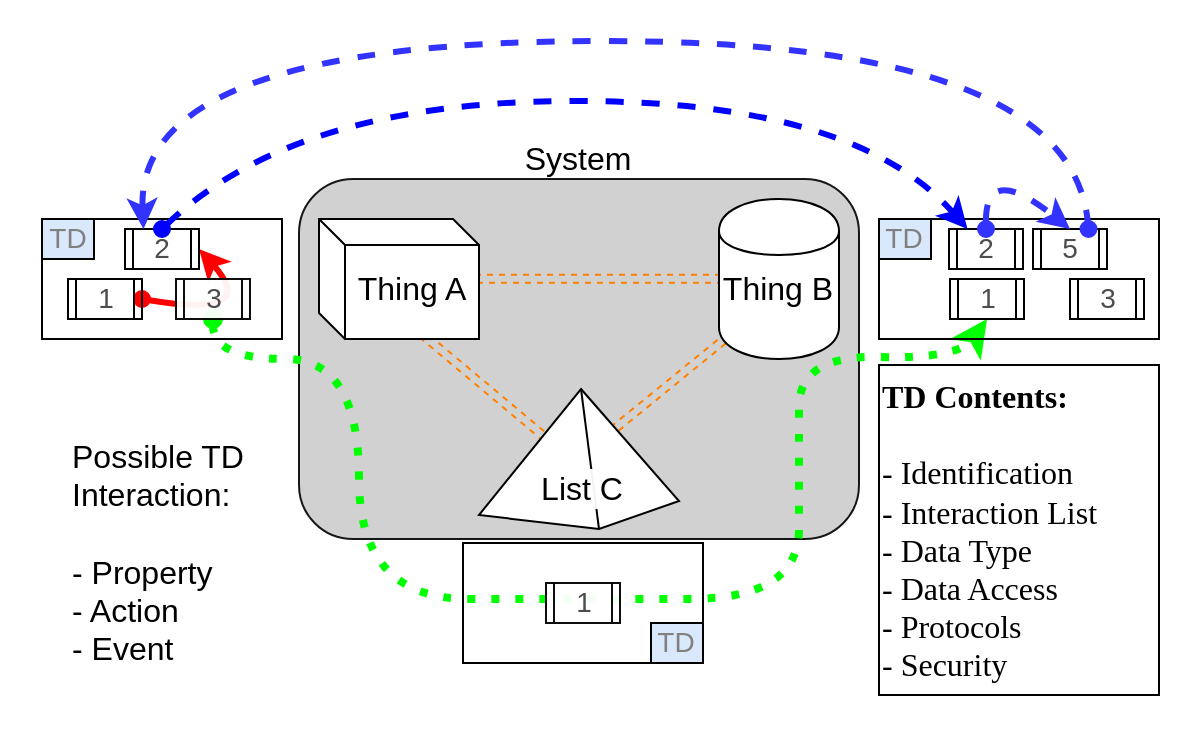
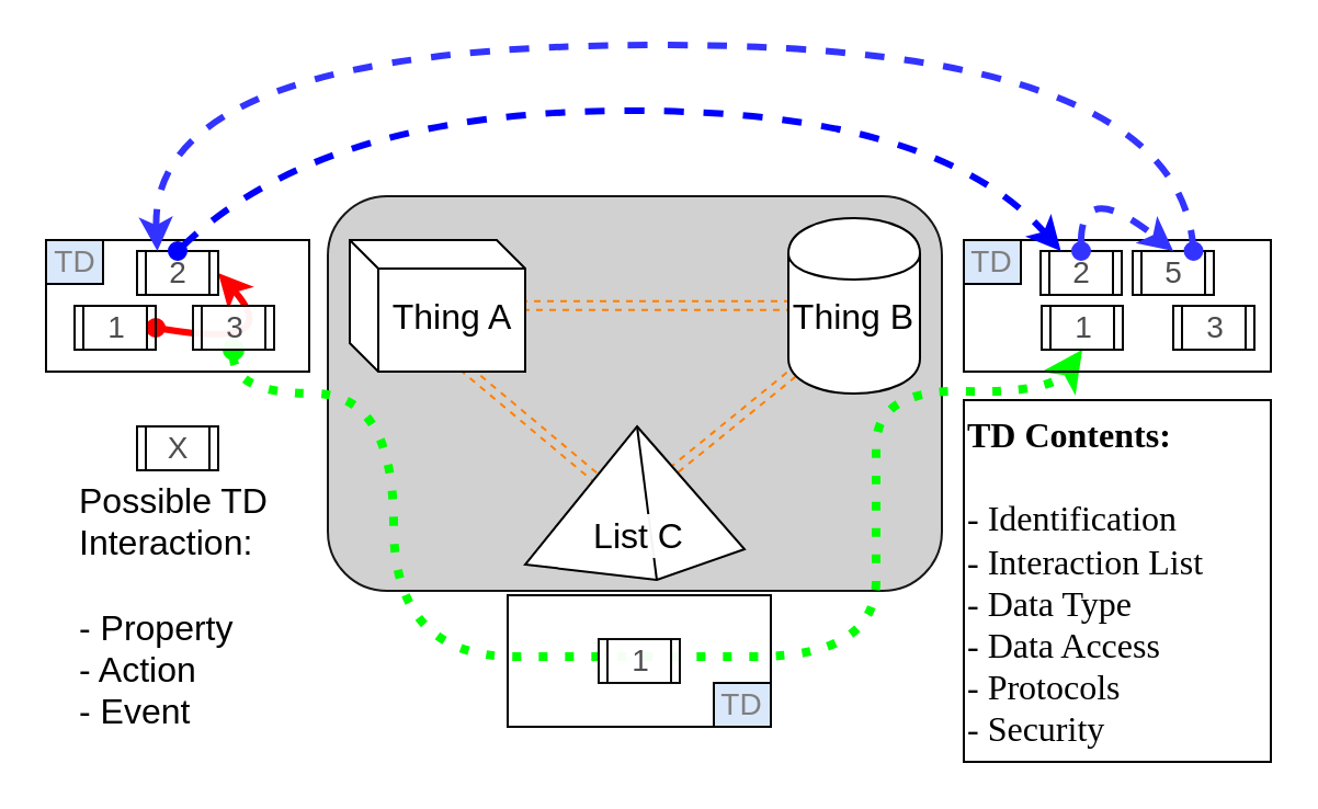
  <mxCell id="0" />
  <mxCell id="1" parent="0" />
  <mxCell id="2" value="" style="rounded=1;whiteSpace=wrap;html=1;shadow=0;strokeColor=#000000;strokeWidth=1;fillColor=#CCCCCC;fontSize=14;fontColor=#3333FF;align=center;opacity=90;" parent="1" vertex="1"><mxGeometry x="149" y="89" width="280" height="180" as="geometry" /></mxCell>
  <mxCell id="3" value="" style="endArrow=none;dashed=1;html=1;strokeColor=#FF8000;fontSize=14;fontColor=#3333FF;entryX=0.5;entryY=0.8;shape=link;entryPerimeter=0;exitX=0.5;exitY=0;" parent="1" source="18" target="9" edge="1"><mxGeometry width="50" height="50" relative="1" as="geometry"><mxPoint x="271" y="215" as="sourcePoint" /><mxPoint x="216.922" y="171.019" as="targetPoint" /></mxGeometry></mxCell>
  <mxCell id="4" value="" style="endArrow=none;dashed=1;html=1;strokeColor=#FF8000;fontSize=14;fontColor=#000000;entryX=0.5;entryY=0.6;entryPerimeter=0;shape=link;exitX=0.379;exitY=-0.027;exitPerimeter=0;" parent="1" source="18" target="10" edge="1"><mxGeometry width="50" height="50" relative="1" as="geometry"><mxPoint x="309" y="214" as="sourcePoint" /><mxPoint x="359" y="174" as="targetPoint" /></mxGeometry></mxCell>
  <mxCell id="5" value="" style="endArrow=none;dashed=1;html=1;strokeColor=#FF8000;fontSize=14;fontColor=#3333FF;entryX=0.833;entryY=0.499;exitX=0.375;exitY=0.499;shape=link;exitPerimeter=0;entryPerimeter=0;" parent="1" source="9" target="10" edge="1"><mxGeometry width="50" height="50" relative="1" as="geometry"><mxPoint x="240.922" y="138.922" as="sourcePoint" /><mxPoint x="360.922" y="138.922" as="targetPoint" /></mxGeometry></mxCell>
  <mxCell id="6" value="" style="rounded=0;whiteSpace=wrap;html=1;shadow=0;strokeColor=#000000;strokeWidth=1;fillColor=none;fontSize=14;fontColor=#000000;align=center;" parent="1" vertex="1"><mxGeometry x="20.5" y="109" width="120" height="60" as="geometry" /></mxCell>
  <mxCell id="7" value="" style="curved=1;endArrow=classic;html=1;strokeColor=#FF0000;fontSize=14;fontColor=#000000;entryX=1;entryY=0.5;exitX=1;exitY=0.5;endFill=1;strokeWidth=3;startArrow=oval;startFill=1;" parent="1" source="13" target="14" edge="1"><mxGeometry width="50" height="50" relative="1" as="geometry"><mxPoint x="8.5" y="224" as="sourcePoint" /><mxPoint x="58.5" y="174" as="targetPoint" /><Array as="points"><mxPoint x="130.5" y="159" /></Array></mxGeometry></mxCell>
  <mxCell id="8" value="" style="curved=1;endArrow=classic;html=1;strokeColor=#00FF00;fontSize=14;fontColor=#000000;entryX=0.5;entryY=1;exitX=0.5;exitY=1;dashed=1;dashPattern=1 2;strokeWidth=4;startArrow=oval;startFill=1;" parent="1" source="15" target="24" edge="1"><mxGeometry width="50" height="50" relative="1" as="geometry"><mxPoint x="91.714" y="159.143" as="sourcePoint" /><mxPoint x="514.571" y="159.143" as="targetPoint" /><Array as="points"><mxPoint x="106" y="179" /><mxPoint x="179" y="179" /><mxPoint x="179" y="299" /><mxPoint x="289" y="299" /><mxPoint x="399" y="299" /><mxPoint x="399" y="229" /><mxPoint x="399" y="177" /><mxPoint x="479" y="179" /></Array></mxGeometry></mxCell>
  <mxCell id="9" value="" style="shape=cube;whiteSpace=wrap;html=1;boundedLbl=1;shadow=0;strokeColor=#000000;strokeWidth=1;fillColor=#ffffff;fontSize=16;fontColor=#3333FF;align=center;size=13;" parent="1" vertex="1"><mxGeometry x="159" y="109" width="80" height="60" as="geometry" /></mxCell>
  <mxCell id="10" value="&lt;span style=&quot;color: rgb(0 , 0 , 0) ; font-family: &amp;#34;helvetica&amp;#34; , &amp;#34;arial&amp;#34; , sans-serif ; font-size: 0px&quot;&gt;%3CmxGraphModel%3E%3Croot%3E%3CmxCell%20id%3D%220%22%2F%3E%3CmxCell%20id%3D%221%22%20parent%3D%220%22%2F%3E%3CmxCell%20id%3D%222%22%20value%3D%22Thing%20C%22%20style%3D%22text%3Bhtml%3D1%3BstrokeColor%3Dnone%3BfillColor%3D%23ffffff%3Balign%3Dcenter%3BverticalAlign%3Dmiddle%3BwhiteSpace%3Dwrap%3Brounded%3D1%3Bshadow%3D0%3BfontSize%3D16%3BfontColor%3D%23000000%3Bopacity%3D95%3B%22%20vertex%3D%221%22%20parent%3D%221%22%3E%3CmxGeometry%20x%3D%22240%22%20y%3D%22264%22%20width%3D%2268%22%20height%3D%2220%22%20as%3D%22geometry%22%2F%3E%3C%2FmxCell%3E%3C%2Froot%3E%3C%2FmxGraphModel%3E&lt;/span&gt;&lt;span style=&quot;color: rgb(0 , 0 , 0) ; font-family: &amp;#34;helvetica&amp;#34; , &amp;#34;arial&amp;#34; , sans-serif ; font-size: 0px ; white-space: nowrap&quot;&gt;%3CmxGraphModel%3E%3Croot%3E%3CmxCell%20id%3D%220%22%2F%3E%3CmxCell%20id%3D%221%22%20parent%3D%220%22%2F%3E%3CmxCell%20id%3D%222%22%20value%3D%22Thing%20C%22%20style%3D%22text%3Bhtml%3D1%3BstrokeColor%3Dnone%3BfillColor%3D%23ffffff%3Balign%3Dcenter%3BverticalAlign%3Dmiddle%3BwhiteSpace%3Dwrap%3Brounded%3D1%3Bshadow%3D0%3BfontSize%3D16%3BfontColor%3D%23000000%3Bopacity%3D95%3B%22%20vertex%3D%221%22%20parent%3D%221%22%3E%3CmxGeometry%20x%3D%22240%22%20y%3D%22264%22%20width%3D%2268%22%20height%3D%2220%22%20as%3D%22geometry%22%2F%3E%3C%2FmxCell%3E%3C%2Froot%3E%3C%2FmxGraphModel%3E&lt;/span&gt;" style="shape=cylinder;whiteSpace=wrap;html=1;boundedLbl=1;shadow=0;strokeColor=#000000;strokeWidth=1;fillColor=#ffffff;fontSize=16;fontColor=#3333FF;align=center;" parent="1" vertex="1"><mxGeometry x="359" y="99" width="60" height="80" as="geometry" /></mxCell>
  <mxCell id="11" value="" style="verticalLabelPosition=bottom;verticalAlign=top;html=1;shape=mxgraph.basic.pyramid;dx1=0.51;dx2=0.6;dy1=0.9;dy2=0.8;shadow=0;strokeColor=#000000;strokeWidth=1;fillColor=#ffffff;fontSize=14;fontColor=#3333FF;align=center;" parent="1" vertex="1"><mxGeometry x="239" y="194" width="100" height="70" as="geometry" /></mxCell>
  <mxCell id="12" value="TD" style="text;html=1;strokeColor=#000000;fillColor=#dae8fc;align=center;verticalAlign=middle;whiteSpace=wrap;rounded=0;shadow=0;fontSize=14;fontColor=#808080;" parent="1" vertex="1"><mxGeometry x="20.5" y="109" width="26" height="20" as="geometry" /></mxCell>
  <mxCell id="13" value="1" style="shape=process;whiteSpace=wrap;html=1;shadow=0;strokeColor=#000000;strokeWidth=1;fillColor=none;fontSize=14;fontColor=#4D4D4D;align=center;" parent="1" vertex="1"><mxGeometry x="33.5" y="139" width="37" height="20" as="geometry" /></mxCell>
  <mxCell id="14" value="2" style="shape=process;whiteSpace=wrap;html=1;shadow=0;strokeColor=#000000;strokeWidth=1;fillColor=none;fontSize=14;fontColor=#4D4D4D;align=center;" parent="1" vertex="1"><mxGeometry x="62" y="114" width="37" height="20" as="geometry" /></mxCell>
  <mxCell id="15" value="3" style="shape=process;whiteSpace=wrap;html=1;shadow=0;strokeColor=#000000;strokeWidth=1;fillColor=#ffffff;fontSize=14;fontColor=#4D4D4D;align=center;opacity=95;" parent="1" vertex="1"><mxGeometry x="87.5" y="139" width="37" height="20" as="geometry" /></mxCell>
+ <mxCell id="16" value="X" style="shape=process;whiteSpace=wrap;html=1;shadow=0;strokeColor=#000000;strokeWidth=1;fillColor=none;fontSize=14;fontColor=#4D4D4D;align=center;" parent="1" vertex="1"><mxGeometry x="62" y="194" width="37" height="20" as="geometry" /></mxCell>
  <mxCell id="17" value="&lt;font style=&quot;font-size: 16px;&quot;&gt;&lt;span style=&quot;font-size: 16px;&quot;&gt;Possible TD Interaction:&lt;/span&gt;&lt;br style=&quot;font-size: 16px;&quot;&gt;&lt;font style=&quot;font-size: 16px;&quot; color=&quot;#ffffff&quot;&gt;asda&lt;/font&gt;&lt;br style=&quot;font-size: 16px;&quot;&gt;&lt;span style=&quot;font-size: 16px;&quot;&gt;- Property&lt;/span&gt;&lt;br style=&quot;font-size: 16px;&quot;&gt;&lt;span style=&quot;font-size: 16px;&quot;&gt;- Action&lt;/span&gt;&lt;br style=&quot;font-size: 16px;&quot;&gt;&lt;span style=&quot;font-size: 16px;&quot;&gt;- Event&lt;/span&gt;&lt;/font&gt;&lt;br style=&quot;font-size: 16px;&quot;&gt;" style="text;html=1;strokeColor=none;fillColor=none;align=left;verticalAlign=middle;whiteSpace=wrap;rounded=0;shadow=0;fontSize=16;fontColor=#000000;" parent="1" vertex="1"><mxGeometry x="33.5" y="221" width="120" height="110" as="geometry" /></mxCell>
  <mxCell id="18" value="List C" style="text;html=1;strokeColor=none;fillColor=#ffffff;align=center;verticalAlign=middle;whiteSpace=wrap;rounded=1;shadow=0;fontSize=16;fontColor=#000000;opacity=95;" parent="1" vertex="1"><mxGeometry x="257" y="234" width="68" height="20" as="geometry" /></mxCell>
  <mxCell id="19" value="" style="rounded=0;whiteSpace=wrap;html=1;shadow=0;strokeColor=#000000;strokeWidth=1;fillColor=none;fontSize=14;fontColor=#000000;align=center;" parent="1" vertex="1"><mxGeometry x="231" y="271" width="120" height="60" as="geometry" /></mxCell>
  <mxCell id="20" value="TD" style="text;html=1;strokeColor=#000000;fillColor=#dae8fc;align=center;verticalAlign=middle;whiteSpace=wrap;rounded=0;shadow=0;fontSize=14;fontColor=#808080;" parent="1" vertex="1"><mxGeometry x="325" y="311" width="26" height="20" as="geometry" /></mxCell>
  <mxCell id="21" value="1" style="shape=process;whiteSpace=wrap;html=1;shadow=0;strokeColor=#000000;strokeWidth=1;fillColor=#ffffff;fontSize=14;fontColor=#4D4D4D;align=center;opacity=95;" parent="1" vertex="1"><mxGeometry x="272.5" y="291" width="37" height="20" as="geometry" /></mxCell>
  <mxCell id="22" value="" style="rounded=0;whiteSpace=wrap;html=1;shadow=0;strokeColor=#000000;strokeWidth=1;fillColor=none;fontSize=14;fontColor=#000000;align=center;" parent="1" vertex="1"><mxGeometry x="439" y="109" width="140" height="60" as="geometry" /></mxCell>
  <mxCell id="23" value="TD" style="text;html=1;strokeColor=#000000;fillColor=#dae8fc;align=center;verticalAlign=middle;whiteSpace=wrap;rounded=0;shadow=0;fontSize=14;fontColor=#808080;" parent="1" vertex="1"><mxGeometry x="439" y="109" width="26" height="20" as="geometry" /></mxCell>
  <mxCell id="24" value="1" style="shape=process;whiteSpace=wrap;html=1;shadow=0;strokeColor=#000000;strokeWidth=1;fillColor=none;fontSize=14;fontColor=#4D4D4D;align=center;" parent="1" vertex="1"><mxGeometry x="474.5" y="139" width="37" height="20" as="geometry" /></mxCell>
  <mxCell id="25" value="3" style="shape=process;whiteSpace=wrap;html=1;shadow=0;strokeColor=#000000;strokeWidth=1;fillColor=none;fontSize=14;fontColor=#4D4D4D;align=center;" parent="1" vertex="1"><mxGeometry x="534.5" y="139" width="37" height="20" as="geometry" /></mxCell>
  <mxCell id="26" value="2" style="shape=process;whiteSpace=wrap;html=1;shadow=0;strokeColor=#000000;strokeWidth=1;fillColor=#ffffff;fontSize=14;fontColor=#4D4D4D;align=center;" parent="1" vertex="1"><mxGeometry x="474" y="114" width="37" height="20" as="geometry" /></mxCell>
  <mxCell id="27" value="5" style="shape=process;whiteSpace=wrap;html=1;shadow=0;strokeColor=#000000;strokeWidth=1;fillColor=#ffffff;fontSize=14;fontColor=#4D4D4D;align=center;" parent="1" vertex="1"><mxGeometry x="516" y="114" width="37" height="20" as="geometry" /></mxCell>
  <mxCell id="28" value="" style="curved=1;endArrow=classic;html=1;strokeColor=#0000FF;fontSize=14;fontColor=#000000;exitX=0.5;exitY=0;entryX=0.25;entryY=0;dashed=1;strokeWidth=3;startArrow=oval;startFill=1;" parent="1" source="14" target="26" edge="1"><mxGeometry width="50" height="50" relative="1" as="geometry"><mxPoint x="69" y="89" as="sourcePoint" /><mxPoint x="119" y="39" as="targetPoint" /><Array as="points"><mxPoint x="147" y="50" /><mxPoint x="427" y="50" /></Array></mxGeometry></mxCell>
  <mxCell id="29" value="" style="curved=1;endArrow=classic;html=1;strokeColor=#3333FF;fontSize=14;fontColor=#000000;exitX=0.5;exitY=0;entryX=0.5;entryY=0;dashed=1;strokeWidth=3;startArrow=oval;startFill=1;" parent="1" source="26" target="27" edge="1"><mxGeometry width="50" height="50" relative="1" as="geometry"><mxPoint x="509" y="69" as="sourcePoint" /><mxPoint x="559" y="19" as="targetPoint" /><Array as="points"><mxPoint x="492" y="80" /></Array></mxGeometry></mxCell>
  <mxCell id="30" value="" style="curved=1;endArrow=oval;html=1;strokeColor=#3333FF;fontSize=14;fontColor=#000000;exitX=0.25;exitY=0;startArrow=classic;startFill=1;endFill=1;dashed=1;strokeWidth=3;entryX=0.75;entryY=0;" parent="1" source="14" target="27" edge="1"><mxGeometry width="50" height="50" relative="1" as="geometry"><mxPoint x="129" y="29" as="sourcePoint" /><mxPoint x="535" y="114" as="targetPoint" /><Array as="points"><mxPoint x="67" y="20" /><mxPoint x="535" y="20" /></Array></mxGeometry></mxCell>
  <mxCell id="31" value="&lt;span style=&quot;font-size: 16px&quot;&gt;&lt;font face=&quot;Times New Roman&quot; style=&quot;font-size: 16px&quot;&gt;&lt;b&gt;TD Contents:&lt;br&gt;&lt;/b&gt;&lt;font color=&quot;#ffffff&quot; style=&quot;font-size: 16px&quot;&gt;asd&lt;/font&gt;&lt;br&gt;- Identification&lt;br&gt;- Interaction List&lt;br&gt;- Data Type&lt;br&gt;- Data Access&lt;br&gt;- Protocols&lt;br&gt;- Security&amp;nbsp;&lt;/font&gt;&lt;br&gt;&lt;/span&gt;" style="text;html=1;strokeColor=#000000;fillColor=none;align=left;verticalAlign=top;whiteSpace=wrap;rounded=0;shadow=0;glass=0;fontSize=14;fontColor=#000000;" parent="1" vertex="1"><mxGeometry x="439" y="182" width="140" height="165" as="geometry" /></mxCell>
- <mxCell id="32" value="System" style="text;html=1;strokeColor=none;fillColor=none;align=center;verticalAlign=middle;whiteSpace=wrap;rounded=0;dashed=1;fontSize=16;" parent="1" vertex="1"><mxGeometry x="249" y="69" width="80" height="20" as="geometry" /></mxCell>
  <mxCell id="33" value="Thing A" style="text;html=1;strokeColor=none;fillColor=none;align=center;verticalAlign=middle;whiteSpace=wrap;rounded=1;shadow=0;fontSize=16;fontColor=#000000;opacity=95;labelPosition=center;verticalLabelPosition=middle;" vertex="1" parent="1"><mxGeometry x="177" y="134" width="58" height="20" as="geometry" /></mxCell>
  <mxCell id="34" value="Thing B" style="text;html=1;strokeColor=none;fillColor=none;align=center;verticalAlign=middle;whiteSpace=wrap;rounded=1;shadow=0;fontSize=16;fontColor=#000000;opacity=95;labelPosition=center;verticalLabelPosition=middle;" vertex="1" parent="1"><mxGeometry x="359.833" y="134" width="58" height="20" as="geometry" /></mxCell>
